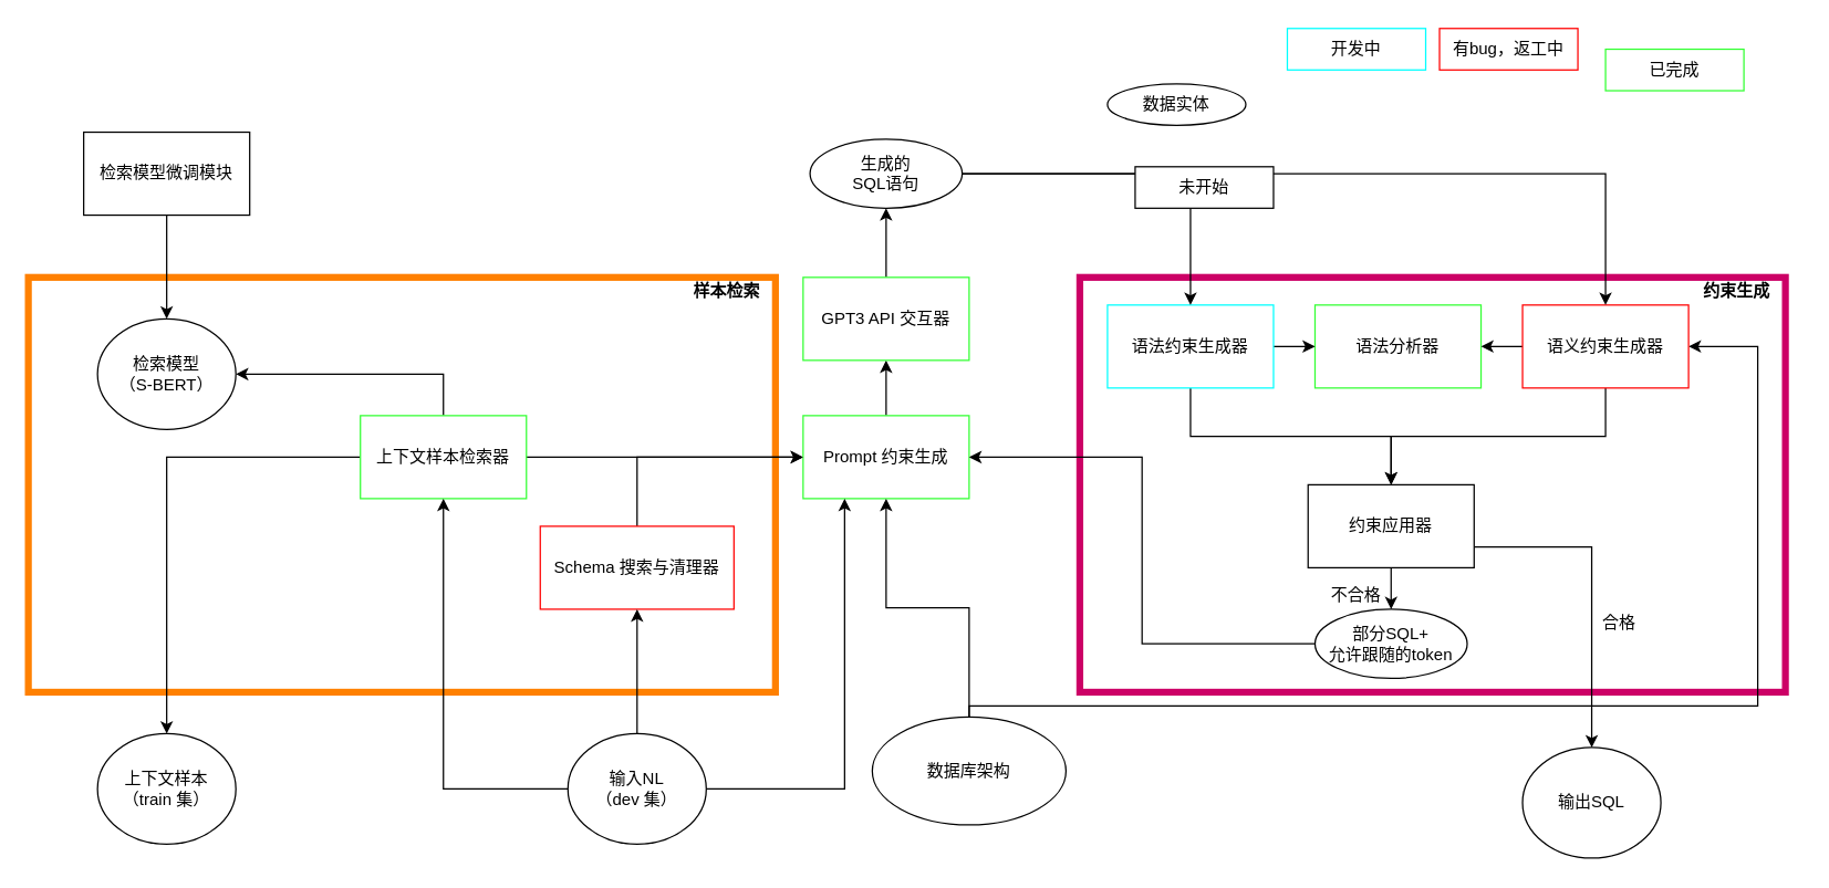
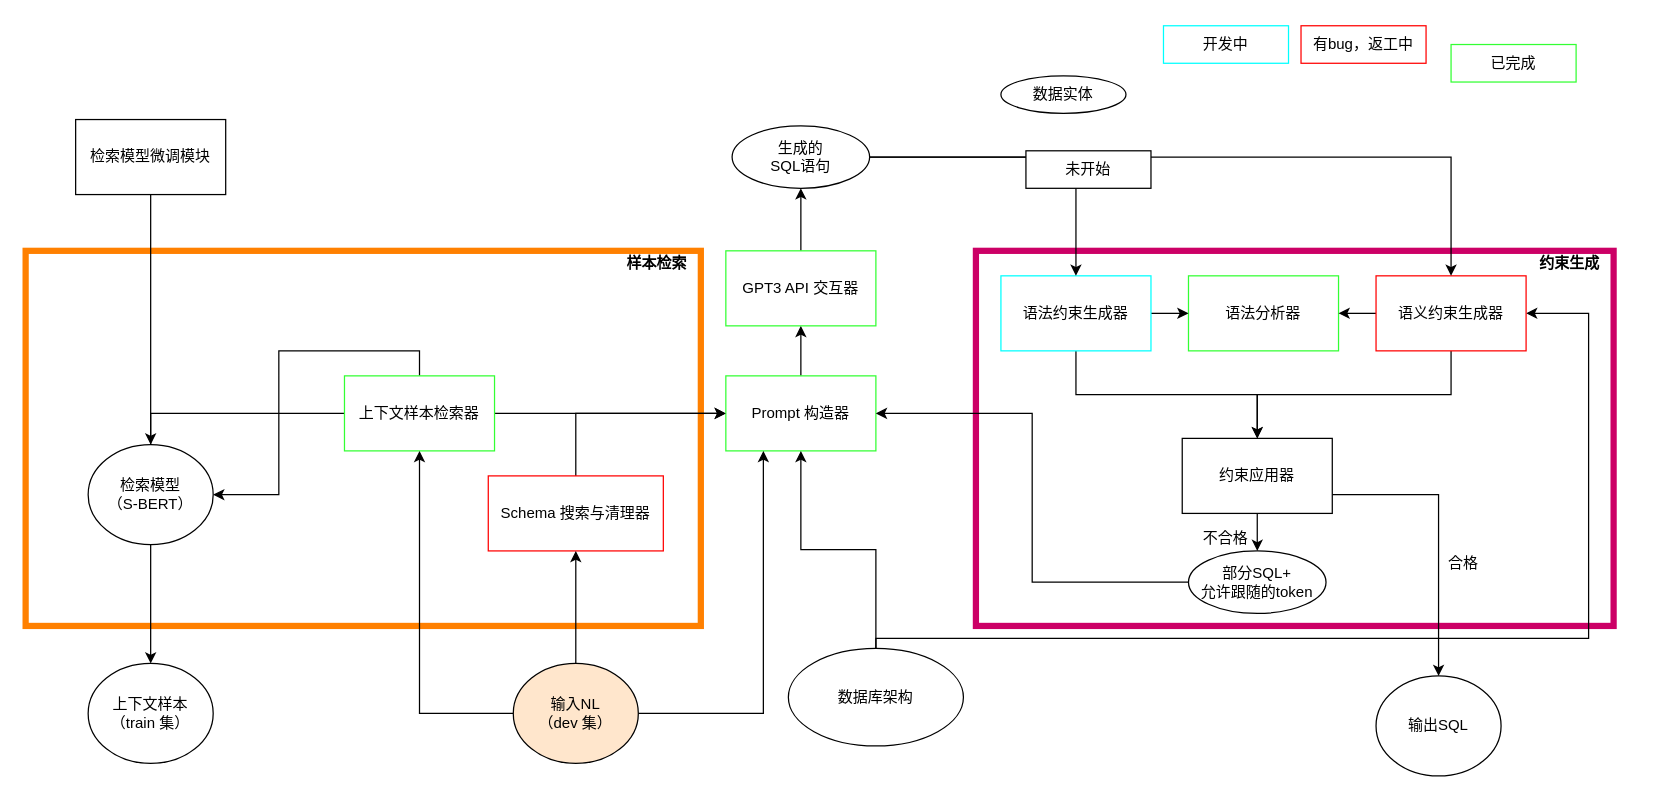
  <mxCell id="0" />
  <mxCell id="1" parent="0" />
  <mxCell id="2" value="" style="rounded=0;whiteSpace=wrap;html=1;strokeColor=#CC0066;fillColor=none;strokeWidth=5;" parent="1" vertex="1"><mxGeometry x="780" y="200" width="510" height="300" as="geometry" /></mxCell>
  <mxCell id="3" value="" style="rounded=0;whiteSpace=wrap;html=1;strokeColor=#FF8000;fillColor=none;strokeWidth=5;" parent="1" vertex="1"><mxGeometry x="20" y="200" width="540" height="300" as="geometry" /></mxCell>
  <mxCell id="4" style="edgeStyle=orthogonalEdgeStyle;rounded=0;orthogonalLoop=1;jettySize=auto;html=1;exitX=0.5;exitY=0;exitDx=0;exitDy=0;entryX=1;entryY=0.5;entryDx=0;entryDy=0;" parent="1" source="7" target="22" edge="1"><mxGeometry relative="1" as="geometry" /></mxCell>
  <mxCell id="5" style="edgeStyle=orthogonalEdgeStyle;rounded=0;orthogonalLoop=1;jettySize=auto;html=1;exitX=0;exitY=0.5;exitDx=0;exitDy=0;entryX=0.5;entryY=0;entryDx=0;entryDy=0;" parent="1" source="7" target="21" edge="1"><mxGeometry relative="1" as="geometry" /></mxCell>
  <mxCell id="6" style="edgeStyle=orthogonalEdgeStyle;rounded=0;orthogonalLoop=1;jettySize=auto;html=1;exitX=1;exitY=0.5;exitDx=0;exitDy=0;entryX=0;entryY=0.5;entryDx=0;entryDy=0;" parent="1" source="7" target="9" edge="1"><mxGeometry relative="1" as="geometry" /></mxCell>
- <mxCell id="7" value="上下文样本检索器" style="rounded=0;whiteSpace=wrap;html=1;strokeColor=#33FF33;" parent="1" vertex="1"><mxGeometry x="260" y="300" width="120" height="60" as="geometry" /></mxCell>
+ <mxCell id="7" value="上下文样本检索器" style="rounded=0;whiteSpace=wrap;html=1;strokeColor=#33FF33;" parent="1" vertex="1"><mxGeometry x="275" y="300" width="120" height="60" as="geometry" /></mxCell>
  <mxCell id="8" style="edgeStyle=orthogonalEdgeStyle;rounded=0;orthogonalLoop=1;jettySize=auto;html=1;exitX=0.5;exitY=0;exitDx=0;exitDy=0;entryX=0.5;entryY=1;entryDx=0;entryDy=0;" parent="1" source="9" target="11" edge="1"><mxGeometry relative="1" as="geometry" /></mxCell>
- <mxCell id="9" value="Prompt 约束生成" style="rounded=0;whiteSpace=wrap;html=1;strokeColor=#33FF33;" parent="1" vertex="1"><mxGeometry x="580" y="300" width="120" height="60" as="geometry" /></mxCell>
+ <mxCell id="9" value="Prompt 构造器" style="rounded=0;whiteSpace=wrap;html=1;strokeColor=#33FF33;" parent="1" vertex="1"><mxGeometry x="580" y="300" width="120" height="60" as="geometry" /></mxCell>
  <mxCell id="10" style="edgeStyle=orthogonalEdgeStyle;rounded=0;orthogonalLoop=1;jettySize=auto;html=1;exitX=0.5;exitY=0;exitDx=0;exitDy=0;entryX=0.5;entryY=1;entryDx=0;entryDy=0;" parent="1" source="11" target="37" edge="1"><mxGeometry relative="1" as="geometry" /></mxCell>
  <mxCell id="11" value="GPT3 API 交互器" style="rounded=0;whiteSpace=wrap;html=1;strokeColor=#33FF33;" parent="1" vertex="1"><mxGeometry x="580" y="200" width="120" height="60" as="geometry" /></mxCell>
  <mxCell id="12" style="edgeStyle=orthogonalEdgeStyle;rounded=0;orthogonalLoop=1;jettySize=auto;html=1;exitX=0.5;exitY=0;exitDx=0;exitDy=0;entryX=0;entryY=0.5;entryDx=0;entryDy=0;" parent="1" source="13" target="9" edge="1"><mxGeometry relative="1" as="geometry" /></mxCell>
  <mxCell id="13" value="Schema 搜索与清理器" style="rounded=0;whiteSpace=wrap;html=1;strokeColor=#FF0000;" parent="1" vertex="1"><mxGeometry x="390" y="380" width="140" height="60" as="geometry" /></mxCell>
  <mxCell id="14" style="edgeStyle=orthogonalEdgeStyle;rounded=0;orthogonalLoop=1;jettySize=auto;html=1;exitX=0;exitY=0.5;exitDx=0;exitDy=0;entryX=0.5;entryY=1;entryDx=0;entryDy=0;" parent="1" source="17" target="7" edge="1"><mxGeometry relative="1" as="geometry" /></mxCell>
  <mxCell id="15" style="edgeStyle=orthogonalEdgeStyle;rounded=0;orthogonalLoop=1;jettySize=auto;html=1;exitX=0.5;exitY=0;exitDx=0;exitDy=0;entryX=0.5;entryY=1;entryDx=0;entryDy=0;" parent="1" source="17" target="13" edge="1"><mxGeometry relative="1" as="geometry" /></mxCell>
  <mxCell id="16" style="edgeStyle=orthogonalEdgeStyle;rounded=0;orthogonalLoop=1;jettySize=auto;html=1;exitX=1;exitY=0.5;exitDx=0;exitDy=0;entryX=0.25;entryY=1;entryDx=0;entryDy=0;" parent="1" source="17" target="9" edge="1"><mxGeometry relative="1" as="geometry" /></mxCell>
- <mxCell id="17" value="输入NL&lt;br&gt;（dev 集）" style="ellipse;whiteSpace=wrap;html=1;" parent="1" vertex="1"><mxGeometry x="410" y="530" width="100" height="80" as="geometry" /></mxCell>
+ <mxCell id="17" value="输入NL&lt;br&gt;（dev 集）" style="ellipse;whiteSpace=wrap;html=1;fillColor=#ffe6cc;" parent="1" vertex="1"><mxGeometry x="410" y="530" width="100" height="80" as="geometry" /></mxCell>
  <mxCell id="18" style="edgeStyle=orthogonalEdgeStyle;rounded=0;orthogonalLoop=1;jettySize=auto;html=1;exitX=0.5;exitY=0;exitDx=0;exitDy=0;entryX=1;entryY=0.5;entryDx=0;entryDy=0;" parent="1" source="20" target="31" edge="1"><mxGeometry relative="1" as="geometry"><Array as="points"><mxPoint x="700" y="510" /><mxPoint x="1270" y="510" /><mxPoint x="1270" y="250" /></Array></mxGeometry></mxCell>
  <mxCell id="19" style="edgeStyle=orthogonalEdgeStyle;rounded=0;orthogonalLoop=1;jettySize=auto;html=1;exitX=0.5;exitY=0;exitDx=0;exitDy=0;" parent="1" source="20" target="9" edge="1"><mxGeometry relative="1" as="geometry" /></mxCell>
  <mxCell id="20" value="数据库架构" style="ellipse;whiteSpace=wrap;html=1;" parent="1" vertex="1"><mxGeometry x="630" y="518" width="140" height="78" as="geometry" /></mxCell>
  <mxCell id="21" value="上下文样本&lt;br&gt;（train 集）" style="ellipse;whiteSpace=wrap;html=1;" parent="1" vertex="1"><mxGeometry x="70" y="530" width="100" height="80" as="geometry" /></mxCell>
- <mxCell id="22" value="检索模型&lt;br&gt;（S-BERT）" style="ellipse;whiteSpace=wrap;html=1;" parent="1" vertex="1"><mxGeometry x="70" y="230" width="100" height="80" as="geometry" /></mxCell>
+ <mxCell id="22" value="检索模型&lt;br&gt;（S-BERT）" style="ellipse;whiteSpace=wrap;html=1;" parent="1" vertex="1"><mxGeometry x="70" y="355" width="100" height="80" as="geometry" /></mxCell>
  <mxCell id="23" value="语法分析器" style="rounded=0;whiteSpace=wrap;html=1;strokeColor=#33FF33;" parent="1" vertex="1"><mxGeometry x="950" y="220" width="120" height="60" as="geometry" /></mxCell>
  <mxCell id="24" style="edgeStyle=orthogonalEdgeStyle;rounded=0;orthogonalLoop=1;jettySize=auto;html=1;exitX=1;exitY=0.5;exitDx=0;exitDy=0;entryX=0;entryY=0.5;entryDx=0;entryDy=0;" parent="1" source="26" target="23" edge="1"><mxGeometry relative="1" as="geometry" /></mxCell>
  <mxCell id="25" style="edgeStyle=orthogonalEdgeStyle;rounded=0;orthogonalLoop=1;jettySize=auto;html=1;exitX=0.5;exitY=1;exitDx=0;exitDy=0;entryX=0.5;entryY=0;entryDx=0;entryDy=0;" parent="1" source="26" target="34" edge="1"><mxGeometry relative="1" as="geometry" /></mxCell>
  <mxCell id="26" value="语法约束生成器" style="rounded=0;whiteSpace=wrap;html=1;strokeColor=#00FFFF;" parent="1" vertex="1"><mxGeometry x="800" y="220" width="120" height="60" as="geometry" /></mxCell>
  <mxCell id="27" style="edgeStyle=orthogonalEdgeStyle;rounded=0;orthogonalLoop=1;jettySize=auto;html=1;exitX=0.5;exitY=1;exitDx=0;exitDy=0;entryX=0.5;entryY=0;entryDx=0;entryDy=0;" parent="1" source="28" target="22" edge="1"><mxGeometry relative="1" as="geometry" /></mxCell>
  <mxCell id="28" value="检索模型微调模块" style="rounded=0;whiteSpace=wrap;html=1;" parent="1" vertex="1"><mxGeometry x="60" y="95" width="120" height="60" as="geometry" /></mxCell>
  <mxCell id="29" style="edgeStyle=orthogonalEdgeStyle;rounded=0;orthogonalLoop=1;jettySize=auto;html=1;exitX=0;exitY=0.5;exitDx=0;exitDy=0;entryX=1;entryY=0.5;entryDx=0;entryDy=0;" parent="1" source="31" target="23" edge="1"><mxGeometry relative="1" as="geometry" /></mxCell>
  <mxCell id="30" style="edgeStyle=orthogonalEdgeStyle;rounded=0;orthogonalLoop=1;jettySize=auto;html=1;exitX=0.5;exitY=1;exitDx=0;exitDy=0;entryX=0.5;entryY=0;entryDx=0;entryDy=0;" parent="1" source="31" target="34" edge="1"><mxGeometry relative="1" as="geometry" /></mxCell>
  <mxCell id="31" value="语义约束生成器" style="rounded=0;whiteSpace=wrap;html=1;strokeColor=#FF0000;" parent="1" vertex="1"><mxGeometry x="1100" y="220" width="120" height="60" as="geometry" /></mxCell>
  <mxCell id="32" style="edgeStyle=orthogonalEdgeStyle;rounded=0;orthogonalLoop=1;jettySize=auto;html=1;exitX=0.5;exitY=1;exitDx=0;exitDy=0;entryX=0.5;entryY=0;entryDx=0;entryDy=0;" parent="1" source="34" target="39" edge="1"><mxGeometry relative="1" as="geometry" /></mxCell>
  <mxCell id="33" style="edgeStyle=orthogonalEdgeStyle;rounded=0;orthogonalLoop=1;jettySize=auto;html=1;exitX=1;exitY=0.75;exitDx=0;exitDy=0;entryX=0.5;entryY=0;entryDx=0;entryDy=0;" parent="1" source="34" target="41" edge="1"><mxGeometry relative="1" as="geometry" /></mxCell>
  <mxCell id="34" value="约束应用器" style="rounded=0;whiteSpace=wrap;html=1;" parent="1" vertex="1"><mxGeometry x="945" y="350" width="120" height="60" as="geometry" /></mxCell>
  <mxCell id="35" style="edgeStyle=orthogonalEdgeStyle;rounded=0;orthogonalLoop=1;jettySize=auto;html=1;exitX=1;exitY=0.5;exitDx=0;exitDy=0;entryX=0.5;entryY=0;entryDx=0;entryDy=0;" parent="1" source="37" target="26" edge="1"><mxGeometry relative="1" as="geometry" /></mxCell>
  <mxCell id="36" style="edgeStyle=orthogonalEdgeStyle;rounded=0;orthogonalLoop=1;jettySize=auto;html=1;exitX=1;exitY=0.5;exitDx=0;exitDy=0;entryX=0.5;entryY=0;entryDx=0;entryDy=0;" parent="1" source="37" target="31" edge="1"><mxGeometry relative="1" as="geometry" /></mxCell>
  <mxCell id="37" value="生成的&lt;br&gt;SQL语句" style="ellipse;whiteSpace=wrap;html=1;" parent="1" vertex="1"><mxGeometry x="585" y="100" width="110" height="50" as="geometry" /></mxCell>
  <mxCell id="38" style="edgeStyle=orthogonalEdgeStyle;rounded=0;orthogonalLoop=1;jettySize=auto;html=1;exitX=0;exitY=0.5;exitDx=0;exitDy=0;entryX=1;entryY=0.5;entryDx=0;entryDy=0;" parent="1" source="39" target="9" edge="1"><mxGeometry relative="1" as="geometry" /></mxCell>
  <mxCell id="39" value="部分SQL+&lt;br&gt;允许跟随的token" style="ellipse;whiteSpace=wrap;html=1;" parent="1" vertex="1"><mxGeometry x="950" y="440" width="110" height="50" as="geometry" /></mxCell>
  <mxCell id="40" value="不合格" style="text;html=1;strokeColor=none;fillColor=none;align=center;verticalAlign=middle;whiteSpace=wrap;rounded=0;" parent="1" vertex="1"><mxGeometry x="960" y="420" width="40" height="20" as="geometry" /></mxCell>
  <mxCell id="41" value="输出SQL" style="ellipse;whiteSpace=wrap;html=1;" parent="1" vertex="1"><mxGeometry x="1100" y="540" width="100" height="80" as="geometry" /></mxCell>
  <mxCell id="42" value="合格" style="text;html=1;strokeColor=none;fillColor=none;align=center;verticalAlign=middle;whiteSpace=wrap;rounded=0;" parent="1" vertex="1"><mxGeometry x="1150" y="440" width="40" height="20" as="geometry" /></mxCell>
  <mxCell id="43" value="约束生成" style="text;html=1;strokeColor=none;fillColor=none;align=center;verticalAlign=middle;whiteSpace=wrap;rounded=0;fontStyle=1" parent="1" vertex="1"><mxGeometry x="1210" y="200" width="90" height="20" as="geometry" /></mxCell>
  <mxCell id="44" value="样本检索" style="text;html=1;strokeColor=none;fillColor=none;align=center;verticalAlign=middle;whiteSpace=wrap;rounded=0;fontStyle=1" parent="1" vertex="1"><mxGeometry x="480" y="200" width="90" height="20" as="geometry" /></mxCell>
  <mxCell id="45" value="未开始" style="rounded=0;whiteSpace=wrap;html=1;" parent="1" vertex="1"><mxGeometry x="820" y="120" width="100" height="30" as="geometry" /></mxCell>
  <mxCell id="46" value="开发中" style="rounded=0;whiteSpace=wrap;html=1;strokeColor=#00FFFF;" parent="1" vertex="1"><mxGeometry x="930" y="20" width="100" height="30" as="geometry" /></mxCell>
  <mxCell id="47" value="有bug，返工中" style="rounded=0;whiteSpace=wrap;html=1;strokeColor=#FF0000;" parent="1" vertex="1"><mxGeometry x="1040" y="20" width="100" height="30" as="geometry" /></mxCell>
  <mxCell id="48" value="已完成" style="rounded=0;whiteSpace=wrap;html=1;strokeColor=#33FF33;" parent="1" vertex="1"><mxGeometry x="1160" y="35" width="100" height="30" as="geometry" /></mxCell>
  <mxCell id="49" value="数据实体" style="ellipse;whiteSpace=wrap;html=1;" parent="1" vertex="1"><mxGeometry x="800" y="60" width="100" height="30" as="geometry" /></mxCell>
